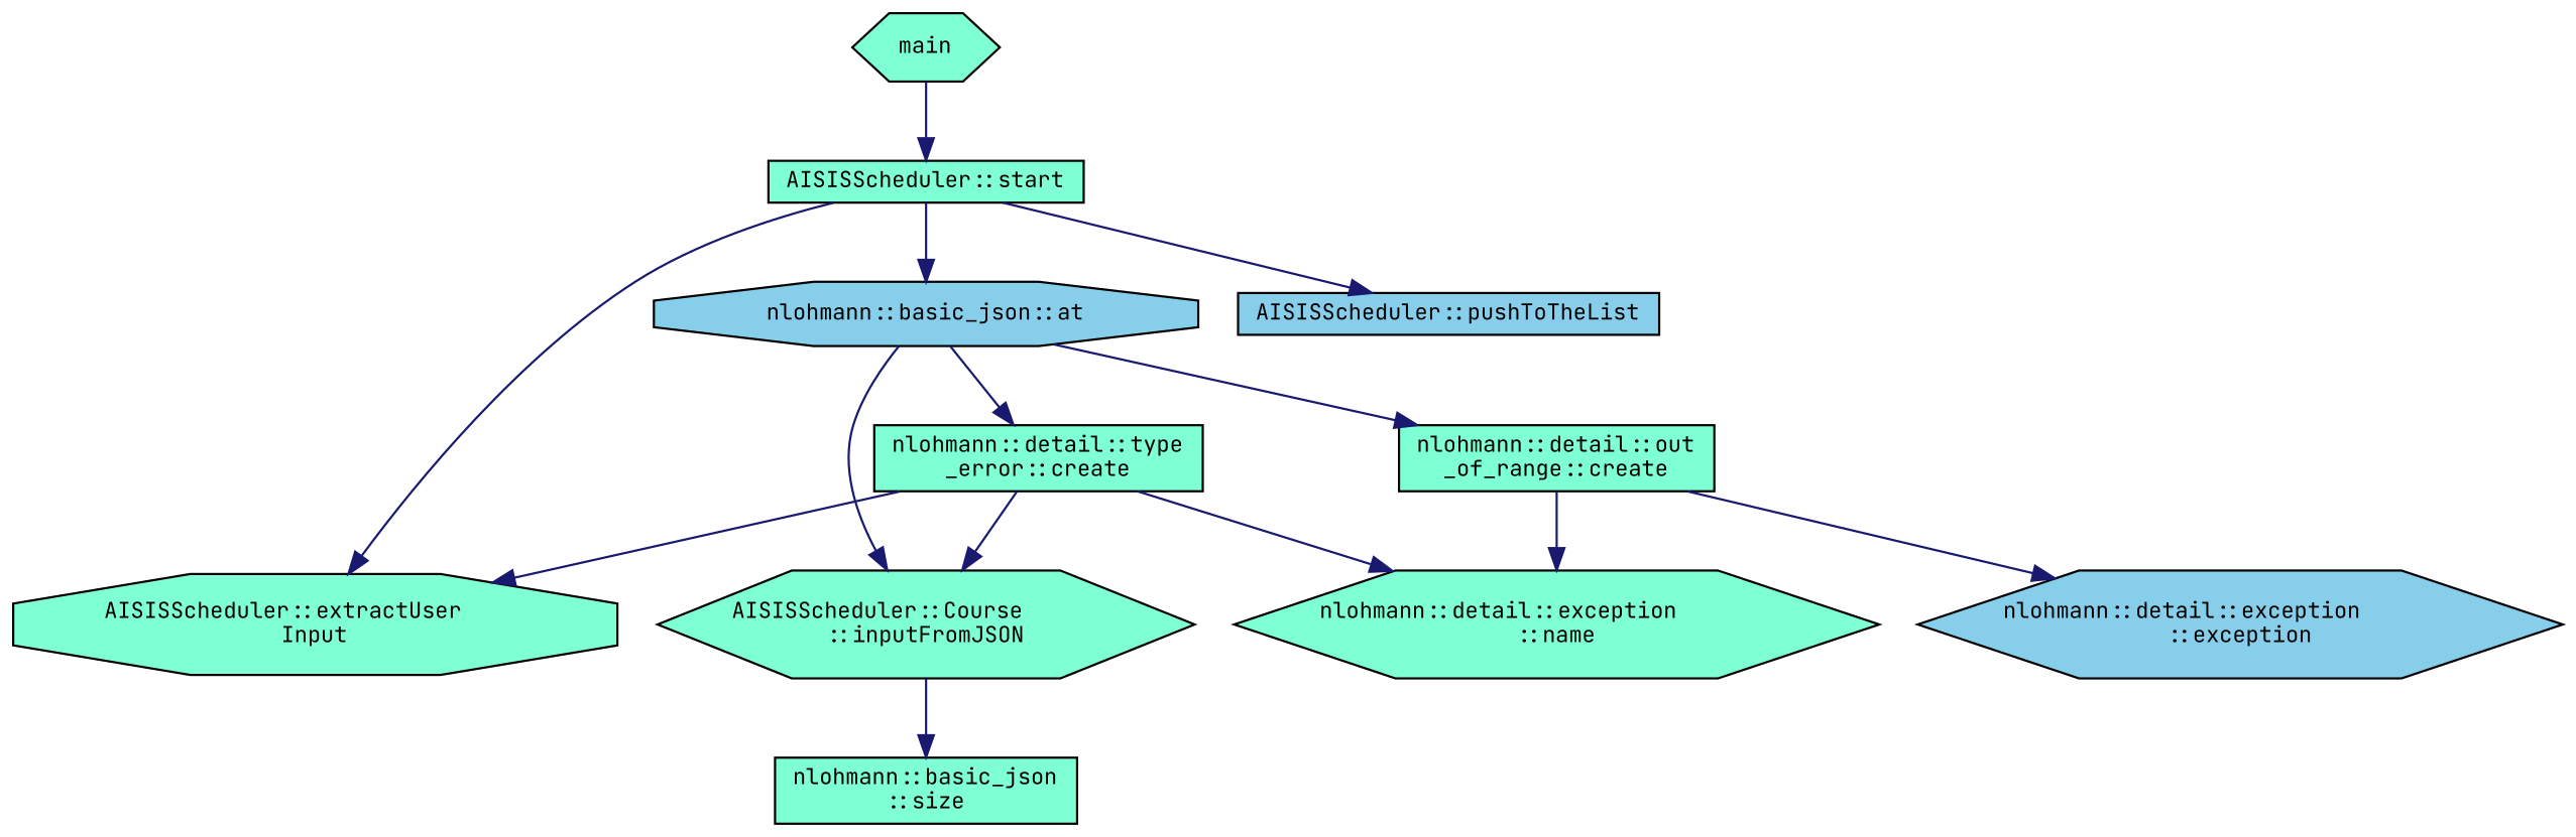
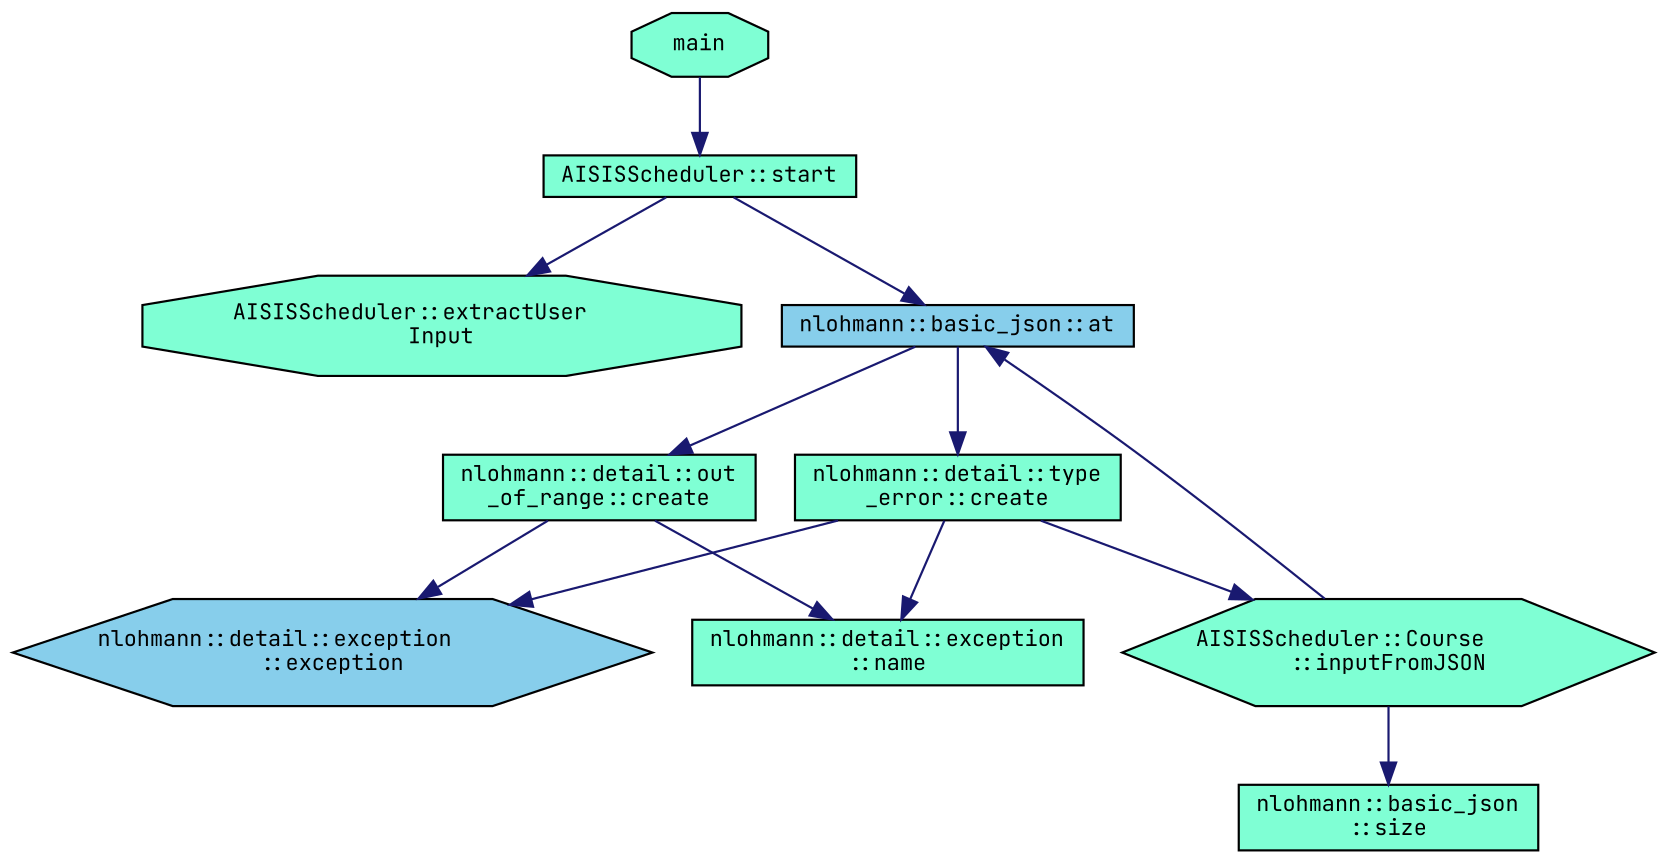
  digraph {
    fontname="JetBrains Mono"
    rankdir=TB
    node [color=black fillcolor=aquamarine fontname="JetBrains Mono" fontsize=10 shape=box style=filled]
    edge [color=midnightblue fontname="JetBrains Mono" fontsize=10 labelfontname=Helvetica labelfontsize=10 style=solid]
-   n1 [fontcolor=black height=0.2 label=main shape=hexagon width=0.4]
+   n1 [fontcolor=black height=0.2 label=main shape=octagon width=0.4]
    n2 [height=0.2 label="AISISScheduler::start" width=0.4]
    n3 [height=0.2 label="AISISScheduler::extractUser\lInput" shape=octagon width=0.4]
-   n4 [fillcolor=skyblue height=0.2 label="AISISScheduler::pushToTheList" width=0.4]
-   n5 [fillcolor=skyblue height=0.2 label="nlohmann::basic_json::at" shape=octagon width=0.4]
+   n5 [fillcolor=skyblue height=0.2 label="nlohmann::basic_json::at" width=0.4]
    n6 [height=0.2 label="nlohmann::detail::out\l_of_range::create" width=0.4]
    n7 [height=0.2 label="nlohmann::detail::type\l_error::create" width=0.4]
    n8 [height=0.2 label="AISISScheduler::Course\l::inputFromJSON" shape=hexagon width=0.4]
    n9 [height=0.2 label="nlohmann::basic_json\l::size" width=0.4]
-   n10 [height=0.2 label="nlohmann::detail::exception\l::name" shape=hexagon width=0.4]
+   n10 [height=0.2 label="nlohmann::detail::exception\l::name" width=0.4]
    n11 [fillcolor=skyblue height=0.2 label="nlohmann::detail::exception\l::exception" shape=hexagon width=0.4]
    n1 -> n2
    n2 -> n3
-   n2 -> n4
    n2 -> n5
    n5 -> n6
    n5 -> n7
    n6 -> n10
    n6 -> n11
    n7 -> n8
    n7 -> n10
-   n7 -> n3
-   n5 -> n8
+   n7 -> n11
+   n8 -> n5
    n8 -> n9
  }
